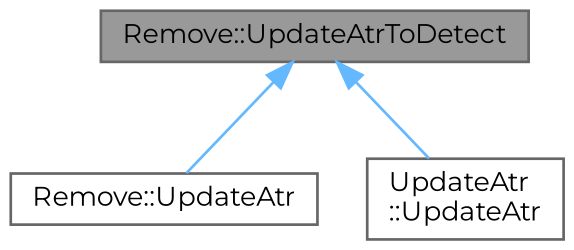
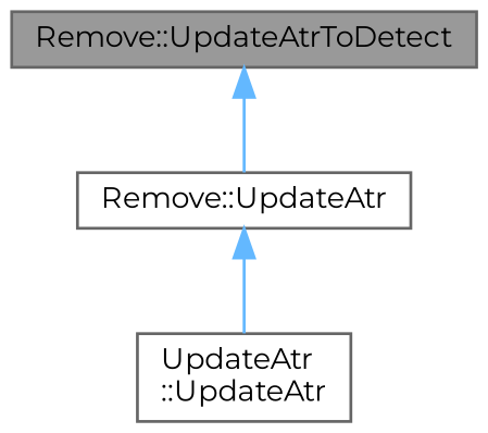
  digraph {
    fontname=Montserrat
    rankdir=TB
    node [color=grey40 fillcolor=white fontname=Montserrat fontsize=10 shape=box style=filled]
    edge [color=steelblue1 dir=back fontname=Montserrat fontsize=10 labelfontname=Helvetica labelfontsize=10 style=solid]
    n1 [color=gray40 fillcolor=grey60 fontcolor=black height=0.2 label="Remove::UpdateAtrToDetect" width=0.4]
    n2 [height=0.2 label="Remove::UpdateAtr" width=0.4]
    n3 [height=0.2 label="UpdateAtr\l::UpdateAtr" width=0.4]
    n1 -> n2
-   n1 -> n3
+   n2 -> n3
  }
